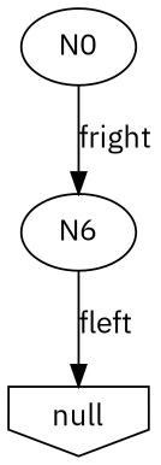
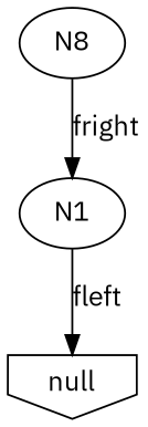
  digraph {
    fontname="IBM Plex Sans"
    nodesep=.5
    ordering=out
    node [fontname="IBM Plex Sans"]
    edge [fontname="IBM Plex Sans"]
    null [shape=invhouse]
-   N0
-   N1 [label=N6]
+   N0 [label=N8]
+   N1
    N0 -> N1 [label=fright]
    N1 -> null [label=fleft]
  }
